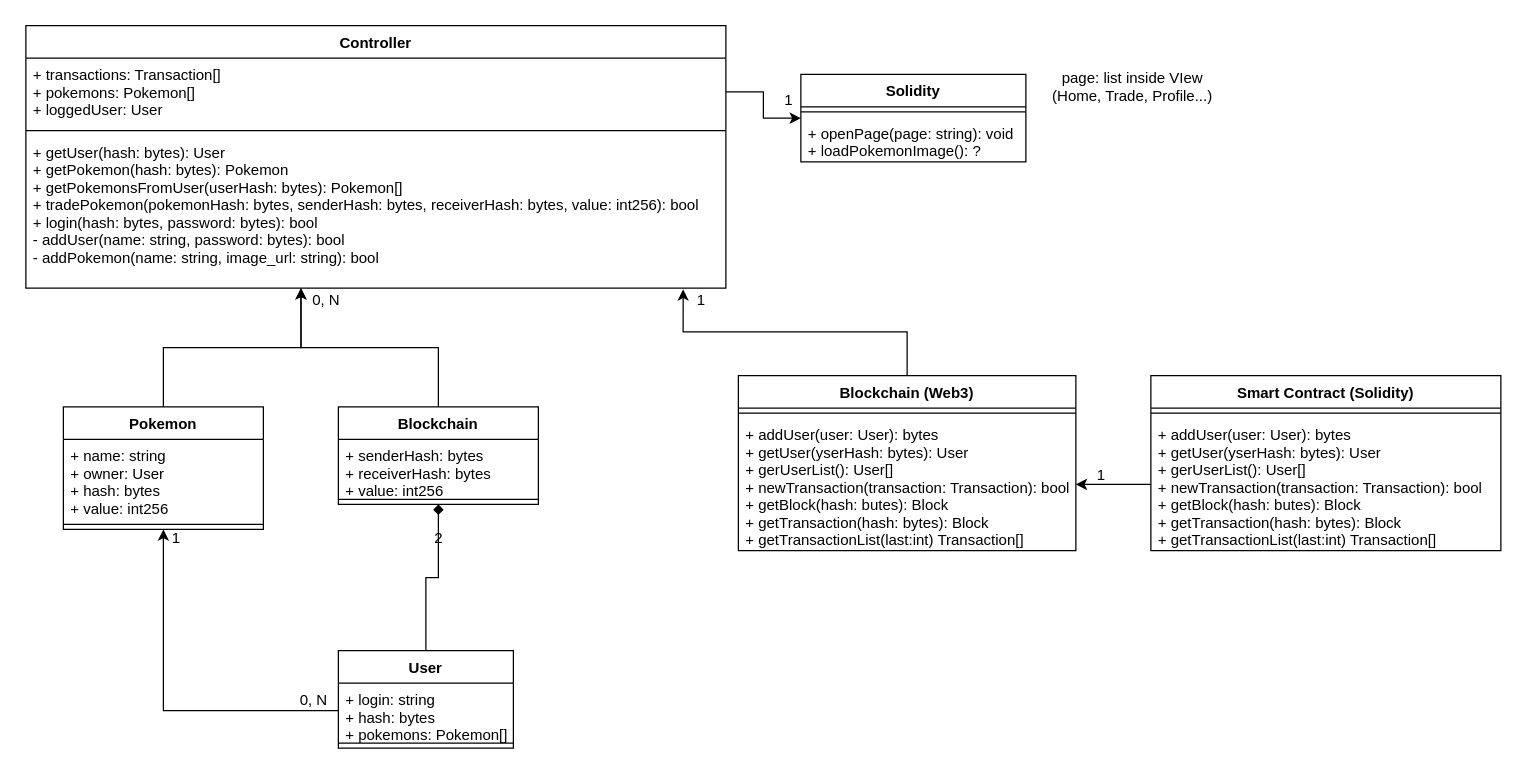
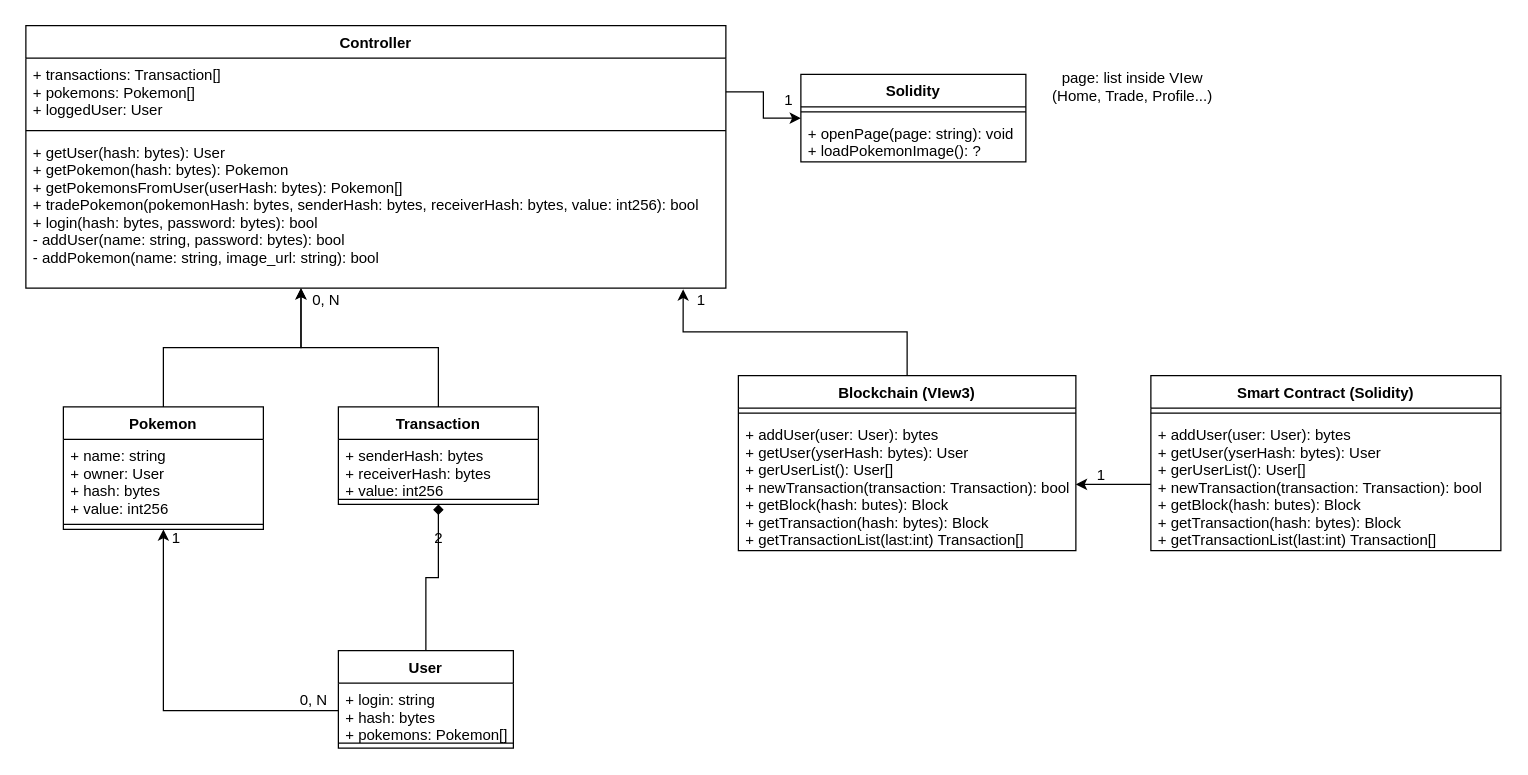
  <mxCell id="0" />
  <mxCell id="1" parent="0" />
  <mxCell id="2" value="Controller" style="swimlane;fontStyle=1;align=center;verticalAlign=top;childLayout=stackLayout;horizontal=1;startSize=26;horizontalStack=0;resizeParent=1;resizeParentMax=0;resizeLast=0;collapsible=1;marginBottom=0;" parent="1" vertex="1"><mxGeometry x="20" y="20" width="560" height="210" as="geometry" /></mxCell>
  <mxCell id="3" value="+ transactions: Transaction[]&#10;+ pokemons: Pokemon[]&#10;+ loggedUser: User" style="text;strokeColor=none;fillColor=none;align=left;verticalAlign=top;spacingLeft=4;spacingRight=4;overflow=hidden;rotatable=0;points=[[0,0.5],[1,0.5]];portConstraint=eastwest;" parent="2" vertex="1"><mxGeometry y="26" width="560" height="54" as="geometry" /></mxCell>
  <mxCell id="4" value="" style="line;strokeWidth=1;fillColor=none;align=left;verticalAlign=middle;spacingTop=-1;spacingLeft=3;spacingRight=3;rotatable=0;labelPosition=right;points=[];portConstraint=eastwest;strokeColor=inherit;" parent="2" vertex="1"><mxGeometry y="80" width="560" height="8" as="geometry" /></mxCell>
  <mxCell id="5" value="+ getUser(hash: bytes): User&#10;+ getPokemon(hash: bytes): Pokemon&#10;+ getPokemonsFromUser(userHash: bytes): Pokemon[]&#10;+ tradePokemon(pokemonHash: bytes, senderHash: bytes, receiverHash: bytes, value: int256): bool&#10;+ login(hash: bytes, password: bytes): bool&#10;- addUser(name: string, password: bytes): bool&#10;- addPokemon(name: string, image_url: string): bool" style="text;strokeColor=none;fillColor=none;align=left;verticalAlign=top;spacingLeft=4;spacingRight=4;overflow=hidden;rotatable=0;points=[[0,0.5],[1,0.5]];portConstraint=eastwest;" parent="2" vertex="1"><mxGeometry y="88" width="560" height="122" as="geometry" /></mxCell>
  <mxCell id="6" style="edgeStyle=orthogonalEdgeStyle;rounded=0;orthogonalLoop=1;jettySize=auto;html=1;entryX=0.393;entryY=1;entryDx=0;entryDy=0;entryPerimeter=0;" parent="1" source="7" target="5" edge="1"><mxGeometry relative="1" as="geometry" /></mxCell>
  <mxCell id="7" value="Pokemon" style="swimlane;fontStyle=1;align=center;verticalAlign=top;childLayout=stackLayout;horizontal=1;startSize=26;horizontalStack=0;resizeParent=1;resizeParentMax=0;resizeLast=0;collapsible=1;marginBottom=0;" parent="1" vertex="1"><mxGeometry x="50" y="325" width="160" height="98" as="geometry" /></mxCell>
  <mxCell id="8" value="+ name: string&#10;+ owner: User&#10;+ hash: bytes&#10;+ value: int256" style="text;strokeColor=none;fillColor=none;align=left;verticalAlign=top;spacingLeft=4;spacingRight=4;overflow=hidden;rotatable=0;points=[[0,0.5],[1,0.5]];portConstraint=eastwest;" parent="7" vertex="1"><mxGeometry y="26" width="160" height="64" as="geometry" /></mxCell>
  <mxCell id="9" value="" style="line;strokeWidth=1;fillColor=none;align=left;verticalAlign=middle;spacingTop=-1;spacingLeft=3;spacingRight=3;rotatable=0;labelPosition=right;points=[];portConstraint=eastwest;strokeColor=inherit;" parent="7" vertex="1"><mxGeometry y="90" width="160" height="8" as="geometry" /></mxCell>
  <mxCell id="10" style="edgeStyle=orthogonalEdgeStyle;rounded=0;orthogonalLoop=1;jettySize=auto;html=1;entryX=0.393;entryY=1;entryDx=0;entryDy=0;entryPerimeter=0;" parent="1" source="11" target="5" edge="1"><mxGeometry relative="1" as="geometry" /></mxCell>
- <mxCell id="11" value="Blockchain" style="swimlane;fontStyle=1;align=center;verticalAlign=top;childLayout=stackLayout;horizontal=1;startSize=26;horizontalStack=0;resizeParent=1;resizeParentMax=0;resizeLast=0;collapsible=1;marginBottom=0;" parent="1" vertex="1"><mxGeometry x="270" y="325" width="160" height="78" as="geometry" /></mxCell>
+ <mxCell id="11" value="Transaction" style="swimlane;fontStyle=1;align=center;verticalAlign=top;childLayout=stackLayout;horizontal=1;startSize=26;horizontalStack=0;resizeParent=1;resizeParentMax=0;resizeLast=0;collapsible=1;marginBottom=0;" parent="1" vertex="1"><mxGeometry x="270" y="325" width="160" height="78" as="geometry" /></mxCell>
  <mxCell id="12" value="+ senderHash: bytes&#10;+ receiverHash: bytes&#10;+ value: int256" style="text;strokeColor=none;fillColor=none;align=left;verticalAlign=top;spacingLeft=4;spacingRight=4;overflow=hidden;rotatable=0;points=[[0,0.5],[1,0.5]];portConstraint=eastwest;" parent="11" vertex="1"><mxGeometry y="26" width="160" height="44" as="geometry" /></mxCell>
  <mxCell id="13" value="" style="line;strokeWidth=1;fillColor=none;align=left;verticalAlign=middle;spacingTop=-1;spacingLeft=3;spacingRight=3;rotatable=0;labelPosition=right;points=[];portConstraint=eastwest;strokeColor=inherit;" parent="11" vertex="1"><mxGeometry y="70" width="160" height="8" as="geometry" /></mxCell>
  <mxCell id="14" style="edgeStyle=orthogonalEdgeStyle;rounded=0;orthogonalLoop=1;jettySize=auto;html=1;entryX=0.939;entryY=1.008;entryDx=0;entryDy=0;entryPerimeter=0;" parent="1" source="15" target="5" edge="1"><mxGeometry relative="1" as="geometry" /></mxCell>
- <mxCell id="15" value="Blockchain (Web3)" style="swimlane;fontStyle=1;align=center;verticalAlign=top;childLayout=stackLayout;horizontal=1;startSize=26;horizontalStack=0;resizeParent=1;resizeParentMax=0;resizeLast=0;collapsible=1;marginBottom=0;" parent="1" vertex="1"><mxGeometry x="590" y="300" width="270" height="140" as="geometry" /></mxCell>
+ <mxCell id="15" value="Blockchain (VIew3)" style="swimlane;fontStyle=1;align=center;verticalAlign=top;childLayout=stackLayout;horizontal=1;startSize=26;horizontalStack=0;resizeParent=1;resizeParentMax=0;resizeLast=0;collapsible=1;marginBottom=0;" parent="1" vertex="1"><mxGeometry x="590" y="300" width="270" height="140" as="geometry" /></mxCell>
  <mxCell id="16" value="" style="line;strokeWidth=1;fillColor=none;align=left;verticalAlign=middle;spacingTop=-1;spacingLeft=3;spacingRight=3;rotatable=0;labelPosition=right;points=[];portConstraint=eastwest;strokeColor=inherit;" parent="15" vertex="1"><mxGeometry y="26" width="270" height="8" as="geometry" /></mxCell>
  <mxCell id="17" value="+ addUser(user: User): bytes&#10;+ getUser(yserHash: bytes): User&#10;+ gerUserList(): User[]&#10;+ newTransaction(transaction: Transaction): bool&#10;+ getBlock(hash: butes): Block&#10;+ getTransaction(hash: bytes): Block&#10;+ getTransactionList(last:int) Transaction[]&#10;" style="text;strokeColor=none;fillColor=none;align=left;verticalAlign=top;spacingLeft=4;spacingRight=4;overflow=hidden;rotatable=0;points=[[0,0.5],[1,0.5]];portConstraint=eastwest;" parent="15" vertex="1"><mxGeometry y="34" width="270" height="106" as="geometry" /></mxCell>
  <mxCell id="18" style="edgeStyle=orthogonalEdgeStyle;rounded=0;orthogonalLoop=1;jettySize=auto;html=1;endArrow=diamond;" parent="1" source="19" target="11" edge="1"><mxGeometry relative="1" as="geometry" /></mxCell>
  <mxCell id="19" value="User" style="swimlane;fontStyle=1;align=center;verticalAlign=top;childLayout=stackLayout;horizontal=1;startSize=26;horizontalStack=0;resizeParent=1;resizeParentMax=0;resizeLast=0;collapsible=1;marginBottom=0;" parent="1" vertex="1"><mxGeometry x="270" y="520" width="140" height="78" as="geometry" /></mxCell>
  <mxCell id="20" value="+ login: string&#10;+ hash: bytes&#10;+ pokemons: Pokemon[]" style="text;strokeColor=none;fillColor=none;align=left;verticalAlign=top;spacingLeft=4;spacingRight=4;overflow=hidden;rotatable=0;points=[[0,0.5],[1,0.5]];portConstraint=eastwest;" parent="19" vertex="1"><mxGeometry y="26" width="140" height="44" as="geometry" /></mxCell>
  <mxCell id="21" value="" style="line;strokeWidth=1;fillColor=none;align=left;verticalAlign=middle;spacingTop=-1;spacingLeft=3;spacingRight=3;rotatable=0;labelPosition=right;points=[];portConstraint=eastwest;strokeColor=inherit;" parent="19" vertex="1"><mxGeometry y="70" width="140" height="8" as="geometry" /></mxCell>
  <mxCell id="22" value="Solidity" style="swimlane;fontStyle=1;align=center;verticalAlign=top;childLayout=stackLayout;horizontal=1;startSize=26;horizontalStack=0;resizeParent=1;resizeParentMax=0;resizeLast=0;collapsible=1;marginBottom=0;" parent="1" vertex="1"><mxGeometry x="640" y="59" width="180" height="70" as="geometry" /></mxCell>
  <mxCell id="23" value="" style="line;strokeWidth=1;fillColor=none;align=left;verticalAlign=middle;spacingTop=-1;spacingLeft=3;spacingRight=3;rotatable=0;labelPosition=right;points=[];portConstraint=eastwest;strokeColor=inherit;" parent="22" vertex="1"><mxGeometry y="26" width="180" height="8" as="geometry" /></mxCell>
  <mxCell id="24" value="+ openPage(page: string): void&#10;+ loadPokemonImage(): ?" style="text;strokeColor=none;fillColor=none;align=left;verticalAlign=top;spacingLeft=4;spacingRight=4;overflow=hidden;rotatable=0;points=[[0,0.5],[1,0.5]];portConstraint=eastwest;" parent="22" vertex="1"><mxGeometry y="34" width="180" height="36" as="geometry" /></mxCell>
  <mxCell id="25" value="page: list inside VIew&lt;br&gt;(Home, Trade, Profile...)" style="text;html=1;align=center;verticalAlign=middle;resizable=0;points=[];autosize=1;strokeColor=none;fillColor=none;" parent="1" vertex="1"><mxGeometry x="830" y="49" width="150" height="40" as="geometry" /></mxCell>
  <mxCell id="26" value="0, N" style="text;html=1;align=center;verticalAlign=middle;resizable=0;points=[];autosize=1;strokeColor=none;fillColor=none;" parent="1" vertex="1"><mxGeometry x="235" y="225" width="50" height="30" as="geometry" /></mxCell>
  <mxCell id="27" value="1&lt;br&gt;" style="text;html=1;align=center;verticalAlign=middle;resizable=0;points=[];autosize=1;strokeColor=none;fillColor=none;" parent="1" vertex="1"><mxGeometry x="545" y="225" width="30" height="30" as="geometry" /></mxCell>
  <mxCell id="28" style="edgeStyle=orthogonalEdgeStyle;rounded=0;orthogonalLoop=1;jettySize=auto;html=1;" parent="1" source="3" target="22" edge="1"><mxGeometry relative="1" as="geometry" /></mxCell>
  <mxCell id="29" value="1" style="text;html=1;align=center;verticalAlign=middle;resizable=0;points=[];autosize=1;strokeColor=none;fillColor=none;" parent="1" vertex="1"><mxGeometry x="615" y="65" width="30" height="30" as="geometry" /></mxCell>
  <mxCell id="30" style="edgeStyle=orthogonalEdgeStyle;rounded=0;orthogonalLoop=1;jettySize=auto;html=1;" parent="1" source="20" target="7" edge="1"><mxGeometry relative="1" as="geometry" /></mxCell>
  <mxCell id="31" value="1" style="text;html=1;align=center;verticalAlign=middle;resizable=0;points=[];autosize=1;strokeColor=none;fillColor=none;" parent="1" vertex="1"><mxGeometry x="125" y="415" width="30" height="30" as="geometry" /></mxCell>
  <mxCell id="32" value="2" style="text;html=1;align=center;verticalAlign=middle;resizable=0;points=[];autosize=1;strokeColor=none;fillColor=none;" parent="1" vertex="1"><mxGeometry x="335" y="415" width="30" height="30" as="geometry" /></mxCell>
  <mxCell id="33" value="0, N" style="text;html=1;align=center;verticalAlign=middle;resizable=0;points=[];autosize=1;strokeColor=none;fillColor=none;" parent="1" vertex="1"><mxGeometry x="225" y="545" width="50" height="30" as="geometry" /></mxCell>
  <mxCell id="34" value="Smart Contract (Solidity)" style="swimlane;fontStyle=1;align=center;verticalAlign=top;childLayout=stackLayout;horizontal=1;startSize=26;horizontalStack=0;resizeParent=1;resizeParentMax=0;resizeLast=0;collapsible=1;marginBottom=0;" vertex="1" parent="1"><mxGeometry x="920" y="300" width="280" height="140" as="geometry" /></mxCell>
  <mxCell id="35" value="" style="line;strokeWidth=1;fillColor=none;align=left;verticalAlign=middle;spacingTop=-1;spacingLeft=3;spacingRight=3;rotatable=0;labelPosition=right;points=[];portConstraint=eastwest;strokeColor=inherit;" vertex="1" parent="34"><mxGeometry y="26" width="280" height="8" as="geometry" /></mxCell>
  <mxCell id="36" value="+ addUser(user: User): bytes&#10;+ getUser(yserHash: bytes): User&#10;+ gerUserList(): User[]&#10;+ newTransaction(transaction: Transaction): bool&#10;+ getBlock(hash: butes): Block&#10;+ getTransaction(hash: bytes): Block&#10;+ getTransactionList(last:int) Transaction[]&#10;&#10;" style="text;strokeColor=none;fillColor=none;align=left;verticalAlign=top;spacingLeft=4;spacingRight=4;overflow=hidden;rotatable=0;points=[[0,0.5],[1,0.5]];portConstraint=eastwest;" vertex="1" parent="34"><mxGeometry y="34" width="280" height="106" as="geometry" /></mxCell>
  <mxCell id="37" style="edgeStyle=orthogonalEdgeStyle;rounded=0;orthogonalLoop=1;jettySize=auto;html=1;" edge="1" parent="1" source="36" target="17"><mxGeometry relative="1" as="geometry" /></mxCell>
  <mxCell id="38" value="1&lt;br&gt;" style="text;html=1;align=center;verticalAlign=middle;resizable=0;points=[];autosize=1;strokeColor=none;fillColor=none;" vertex="1" parent="1"><mxGeometry x="865" y="365" width="30" height="30" as="geometry" /></mxCell>
